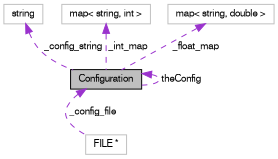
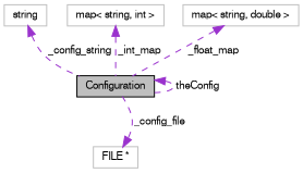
  digraph {
    node [color=grey75 fontname=FreeSans fontsize=10 shape=record]
    edge [color=darkorchid3 dir=back fontname=FreeSans fontsize=10 labelfontname=FreeSans labelfontsize=10 style=dashed]
    n1 [color=black fillcolor=grey75 fontcolor=black height=0.2 label=Configuration style=filled width=0.4]
    n2 [height=0.2 label=string width=0.4]
    n3 [height=0.2 label="FILE *" width=0.4]
    n4 [height=0.2 label="map\< string, int \>" width=0.4]
    n5 [height=0.2 label="map\< string, double \>" width=0.4]
    n1 -> n1 [label=" theConfig"]
    n2 -> n1 [label=" _config_string"]
-   n1 -> n3 [label=" _config_file"]
+   n3 -> n1 [label=" _config_file"]
    n4 -> n1 [label=" _int_map"]
    n5 -> n1 [label=" _float_map"]
  }
